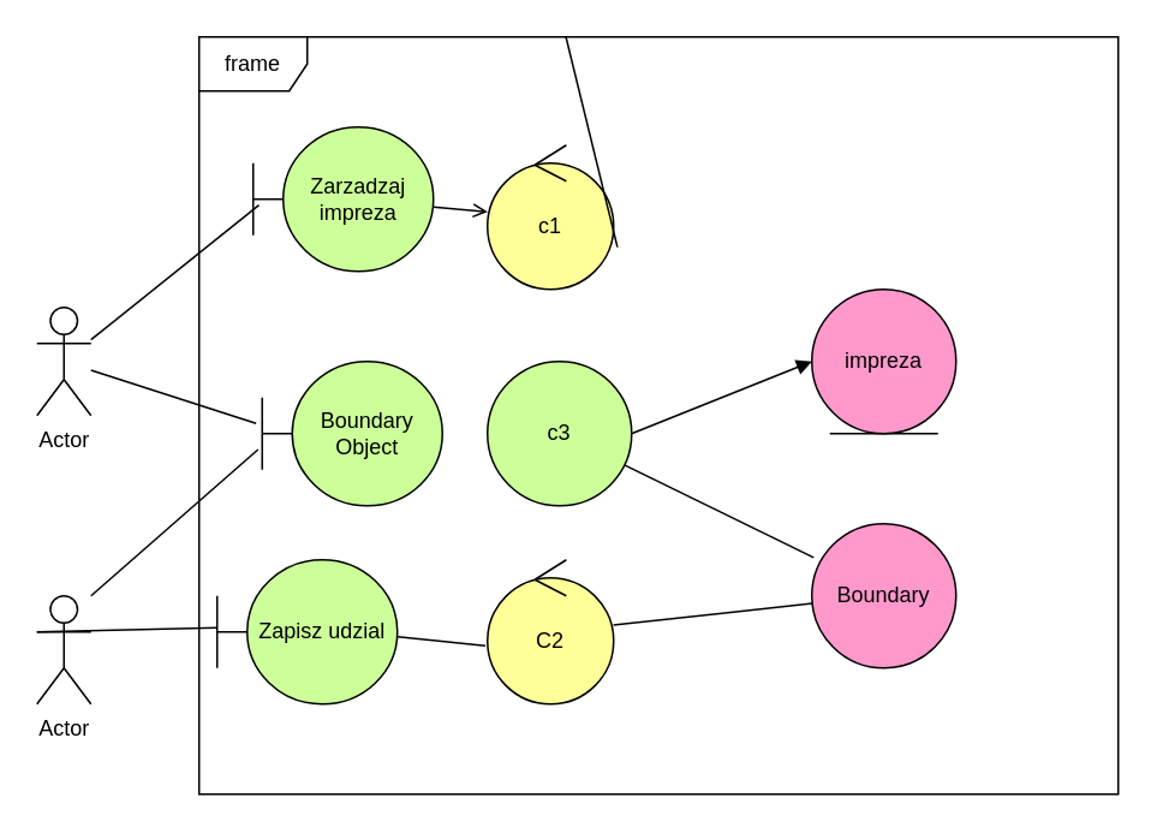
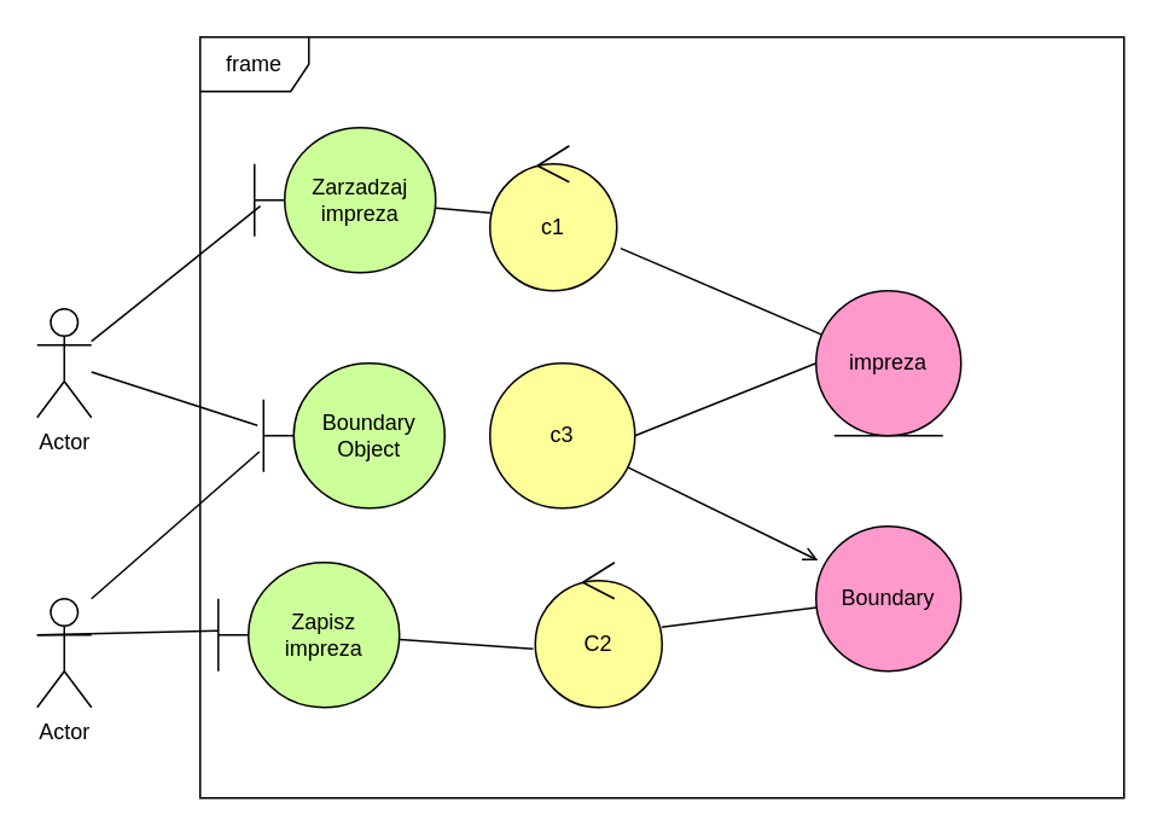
  <mxCell id="0" />
  <mxCell id="1" parent="0" />
  <mxCell id="2" value="frame" style="shape=umlFrame;whiteSpace=wrap;html=1;pointerEvents=0;" parent="1" vertex="1"><mxGeometry x="110" y="20" width="510" height="420" as="geometry" /></mxCell>
  <mxCell id="3" value="Actor" style="shape=umlActor;verticalLabelPosition=bottom;verticalAlign=top;html=1;outlineConnect=0;" parent="1" vertex="1"><mxGeometry x="20" y="330" width="30" height="60" as="geometry" /></mxCell>
  <mxCell id="4" value="Actor" style="shape=umlActor;verticalLabelPosition=bottom;verticalAlign=top;html=1;outlineConnect=0;" parent="1" vertex="1"><mxGeometry x="20" y="170" width="30" height="60" as="geometry" /></mxCell>
  <mxCell id="5" value="" style="endArrow=none;html=1;rounded=0;entryX=0.032;entryY=0.54;entryDx=0;entryDy=0;entryPerimeter=0;" parent="1" source="4" target="7" edge="1"><mxGeometry width="50" height="50" relative="1" as="geometry"><mxPoint x="310" y="400" as="sourcePoint" /><mxPoint x="140" y="150" as="targetPoint" /></mxGeometry></mxCell>
  <mxCell id="6" value="" style="endArrow=none;html=1;rounded=0;entryX=0;entryY=0.333;entryDx=0;entryDy=0;entryPerimeter=0;exitX=-0.001;exitY=0.471;exitDx=0;exitDy=0;exitPerimeter=0;" parent="1" source="16" target="3" edge="1"><mxGeometry width="50" height="50" relative="1" as="geometry"><mxPoint x="110" y="350" as="sourcePoint" /><mxPoint x="360" y="350" as="targetPoint" /></mxGeometry></mxCell>
  <mxCell id="7" value="Zarzadzaj impreza" style="shape=umlBoundary;whiteSpace=wrap;html=1;fillColor=#CCFF99;" parent="1" vertex="1"><mxGeometry x="140" y="70" width="100" height="80" as="geometry" /></mxCell>
  <mxCell id="8" value="c1" style="ellipse;shape=umlControl;whiteSpace=wrap;html=1;fillColor=#FFFF99;" parent="1" vertex="1"><mxGeometry x="270" y="80" width="70" height="80" as="geometry" /></mxCell>
  <mxCell id="9" value="impreza" style="ellipse;shape=umlEntity;whiteSpace=wrap;html=1;fillColor=#FF99CC;" parent="1" vertex="1"><mxGeometry x="450" y="160" width="80" height="80" as="geometry" /></mxCell>
- <mxCell id="10" value="C2" style="ellipse;shape=umlControl;whiteSpace=wrap;html=1;fillColor=#FFFF99;" parent="1" vertex="1"><mxGeometry x="270" y="310" width="70" height="80" as="geometry" /></mxCell>
+ <mxCell id="10" value="C2" style="ellipse;shape=umlControl;whiteSpace=wrap;html=1;fillColor=#FFFF99;" parent="1" vertex="1"><mxGeometry x="295" y="310" width="70" height="80" as="geometry" /></mxCell>
  <mxCell id="11" value="Boundary" style="ellipse;whiteSpace=wrap;html=1;aspect=fixed;fillColor=#FF99CC;" parent="1" vertex="1"><mxGeometry x="450" y="290" width="80" height="80" as="geometry" /></mxCell>
  <mxCell id="12" value="" style="endArrow=none;html=1;rounded=0;" parent="1" source="11" target="10" edge="1"><mxGeometry width="50" height="50" relative="1" as="geometry"><mxPoint x="310" y="400" as="sourcePoint" /><mxPoint x="360" y="350" as="targetPoint" /></mxGeometry></mxCell>
- <mxCell id="13" value="" style="endArrow=none;html=1;rounded=0;exitX=1.03;exitY=0.707;exitDx=0;exitDy=0;exitPerimeter=0;" parent="1" source="8" target="2" edge="1"><mxGeometry width="50" height="50" relative="1" as="geometry"><mxPoint x="334" y="240" as="sourcePoint" /><mxPoint x="384" y="190" as="targetPoint" /></mxGeometry></mxCell>
- <mxCell id="14" value="" style="endArrow=open;html=1;rounded=0;" parent="1" source="7" target="8" edge="1"><mxGeometry width="50" height="50" relative="1" as="geometry"><mxPoint x="210" y="190" as="sourcePoint" /><mxPoint x="260" y="140" as="targetPoint" /></mxGeometry></mxCell>
+ <mxCell id="13" value="" style="endArrow=none;html=1;rounded=0;exitX=1.03;exitY=0.707;exitDx=0;exitDy=0;exitPerimeter=0;" parent="1" source="8" target="9" edge="1"><mxGeometry width="50" height="50" relative="1" as="geometry"><mxPoint x="334" y="240" as="sourcePoint" /><mxPoint x="384" y="190" as="targetPoint" /></mxGeometry></mxCell>
+ <mxCell id="14" value="" style="endArrow=none;html=1;rounded=0;" parent="1" source="7" target="8" edge="1"><mxGeometry width="50" height="50" relative="1" as="geometry"><mxPoint x="210" y="190" as="sourcePoint" /><mxPoint x="260" y="140" as="targetPoint" /></mxGeometry></mxCell>
  <mxCell id="15" value="" style="endArrow=none;html=1;rounded=0;exitX=1.054;exitY=0.527;exitDx=0;exitDy=0;exitPerimeter=0;entryX=-0.017;entryY=0.596;entryDx=0;entryDy=0;entryPerimeter=0;" parent="1" target="10" edge="1"><mxGeometry width="50" height="50" relative="1" as="geometry"><mxPoint x="215.4" y="352.16" as="sourcePoint" /><mxPoint x="370" y="380" as="targetPoint" /></mxGeometry></mxCell>
- <mxCell id="16" value="Zapisz udzial" style="shape=umlBoundary;whiteSpace=wrap;html=1;fillColor=#CCFF99;" parent="1" vertex="1"><mxGeometry x="120" y="310" width="100" height="80" as="geometry" /></mxCell>
+ <mxCell id="16" value="Zapisz impreza" style="shape=umlBoundary;whiteSpace=wrap;html=1;fillColor=#CCFF99;" parent="1" vertex="1"><mxGeometry x="120" y="310" width="100" height="80" as="geometry" /></mxCell>
  <mxCell id="17" value="Boundary Object" style="shape=umlBoundary;whiteSpace=wrap;html=1;fillColor=#CCFF99;" parent="1" vertex="1"><mxGeometry x="145" y="200" width="100" height="80" as="geometry" /></mxCell>
- <mxCell id="18" value="c3" style="ellipse;whiteSpace=wrap;html=1;aspect=fixed;fillColor=#ccff99;" parent="1" vertex="1"><mxGeometry x="270" y="200" width="80" height="80" as="geometry" /></mxCell>
+ <mxCell id="18" value="c3" style="ellipse;whiteSpace=wrap;html=1;aspect=fixed;fillColor=#FFFF99;" parent="1" vertex="1"><mxGeometry x="270" y="200" width="80" height="80" as="geometry" /></mxCell>
  <mxCell id="19" value="" style="endArrow=none;html=1;rounded=0;entryX=-0.034;entryY=0.429;entryDx=0;entryDy=0;entryPerimeter=0;" parent="1" source="4" target="17" edge="1"><mxGeometry width="50" height="50" relative="1" as="geometry"><mxPoint x="40" y="290" as="sourcePoint" /><mxPoint x="90" y="240" as="targetPoint" /></mxGeometry></mxCell>
  <mxCell id="20" value="" style="endArrow=none;html=1;rounded=0;entryX=-0.023;entryY=0.61;entryDx=0;entryDy=0;entryPerimeter=0;" parent="1" target="17" edge="1"><mxGeometry width="50" height="50" relative="1" as="geometry"><mxPoint x="50" y="330" as="sourcePoint" /><mxPoint x="100" y="280" as="targetPoint" /></mxGeometry></mxCell>
- <mxCell id="21" value="" style="endArrow=none;html=1;rounded=0;entryX=0.013;entryY=0.235;entryDx=0;entryDy=0;entryPerimeter=0;" parent="1" source="18" target="11" edge="1"><mxGeometry width="50" height="50" relative="1" as="geometry"><mxPoint x="310" y="400" as="sourcePoint" /><mxPoint x="360" y="350" as="targetPoint" /></mxGeometry></mxCell>
- <mxCell id="22" value="" style="endArrow=block;html=1;rounded=0;entryX=0;entryY=0.5;entryDx=0;entryDy=0;exitX=1;exitY=0.5;exitDx=0;exitDy=0;" parent="1" source="18" target="9" edge="1"><mxGeometry width="50" height="50" relative="1" as="geometry"><mxPoint x="310" y="400" as="sourcePoint" /><mxPoint x="360" y="350" as="targetPoint" /></mxGeometry></mxCell>
+ <mxCell id="21" value="" style="endArrow=open;html=1;rounded=0;entryX=0.013;entryY=0.235;entryDx=0;entryDy=0;entryPerimeter=0;" parent="1" source="18" target="11" edge="1"><mxGeometry width="50" height="50" relative="1" as="geometry"><mxPoint x="310" y="400" as="sourcePoint" /><mxPoint x="360" y="350" as="targetPoint" /></mxGeometry></mxCell>
+ <mxCell id="22" value="" style="endArrow=none;html=1;rounded=0;entryX=0;entryY=0.5;entryDx=0;entryDy=0;exitX=1;exitY=0.5;exitDx=0;exitDy=0;" parent="1" source="18" target="9" edge="1"><mxGeometry width="50" height="50" relative="1" as="geometry"><mxPoint x="310" y="400" as="sourcePoint" /><mxPoint x="360" y="350" as="targetPoint" /></mxGeometry></mxCell>
